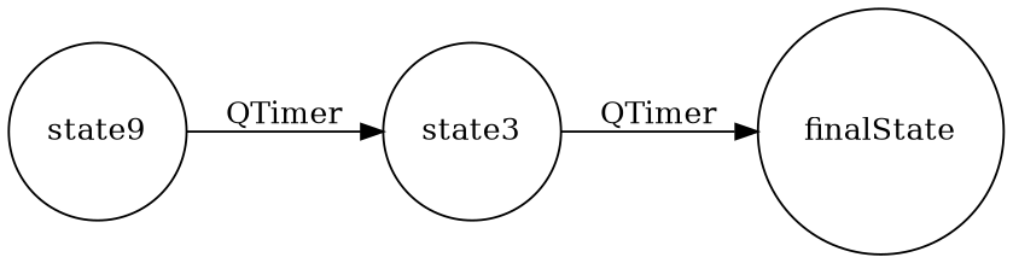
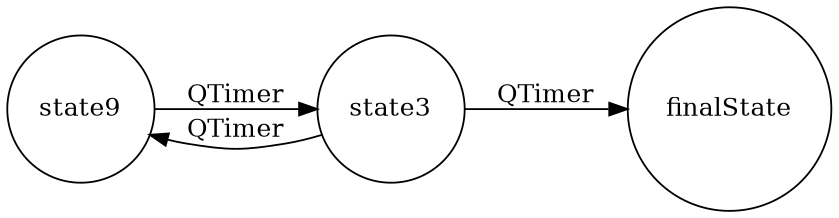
  digraph {
    rankdir=LR
    node [shape=circle]
    n1 [label=state9]
    state3
    finalState
    n1 -> state3 [label=QTimer]
+   state3 -> n1 [label=QTimer]
    state3 -> finalState [label=QTimer]
  }
